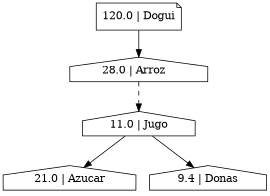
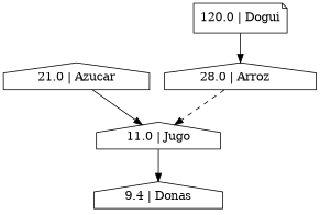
  strict digraph {
    node [shape=house]
    edge [style=solid]
    "11.0 | Jugo"
    "21.0 | Azucar"
    "9.4 | Donas"
    "28.0 | Arroz   "
    "120.0 | Dogui" [shape=note]
-   "11.0 | Jugo" -> "21.0 | Azucar"
+   "21.0 | Azucar" -> "11.0 | Jugo"
    "11.0 | Jugo" -> "9.4 | Donas"
    "28.0 | Arroz   " -> "11.0 | Jugo" [style=dashed]
    "120.0 | Dogui" -> "28.0 | Arroz   "
  }
